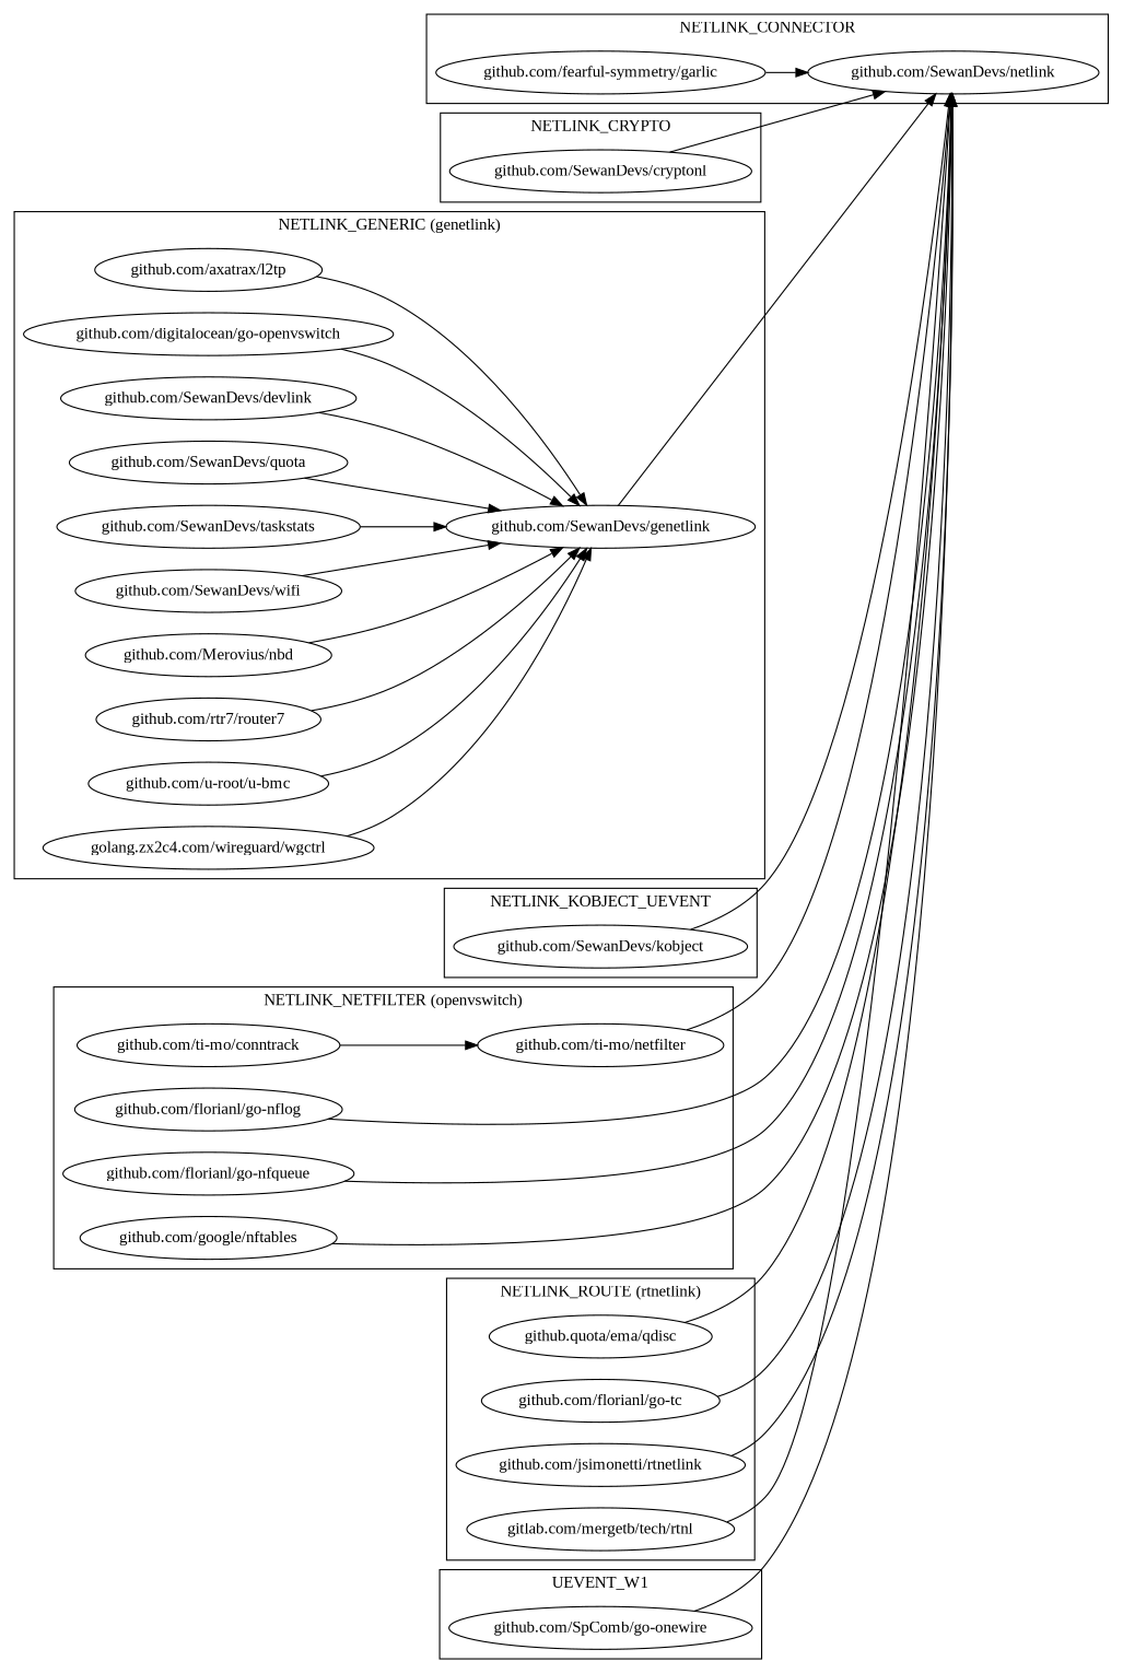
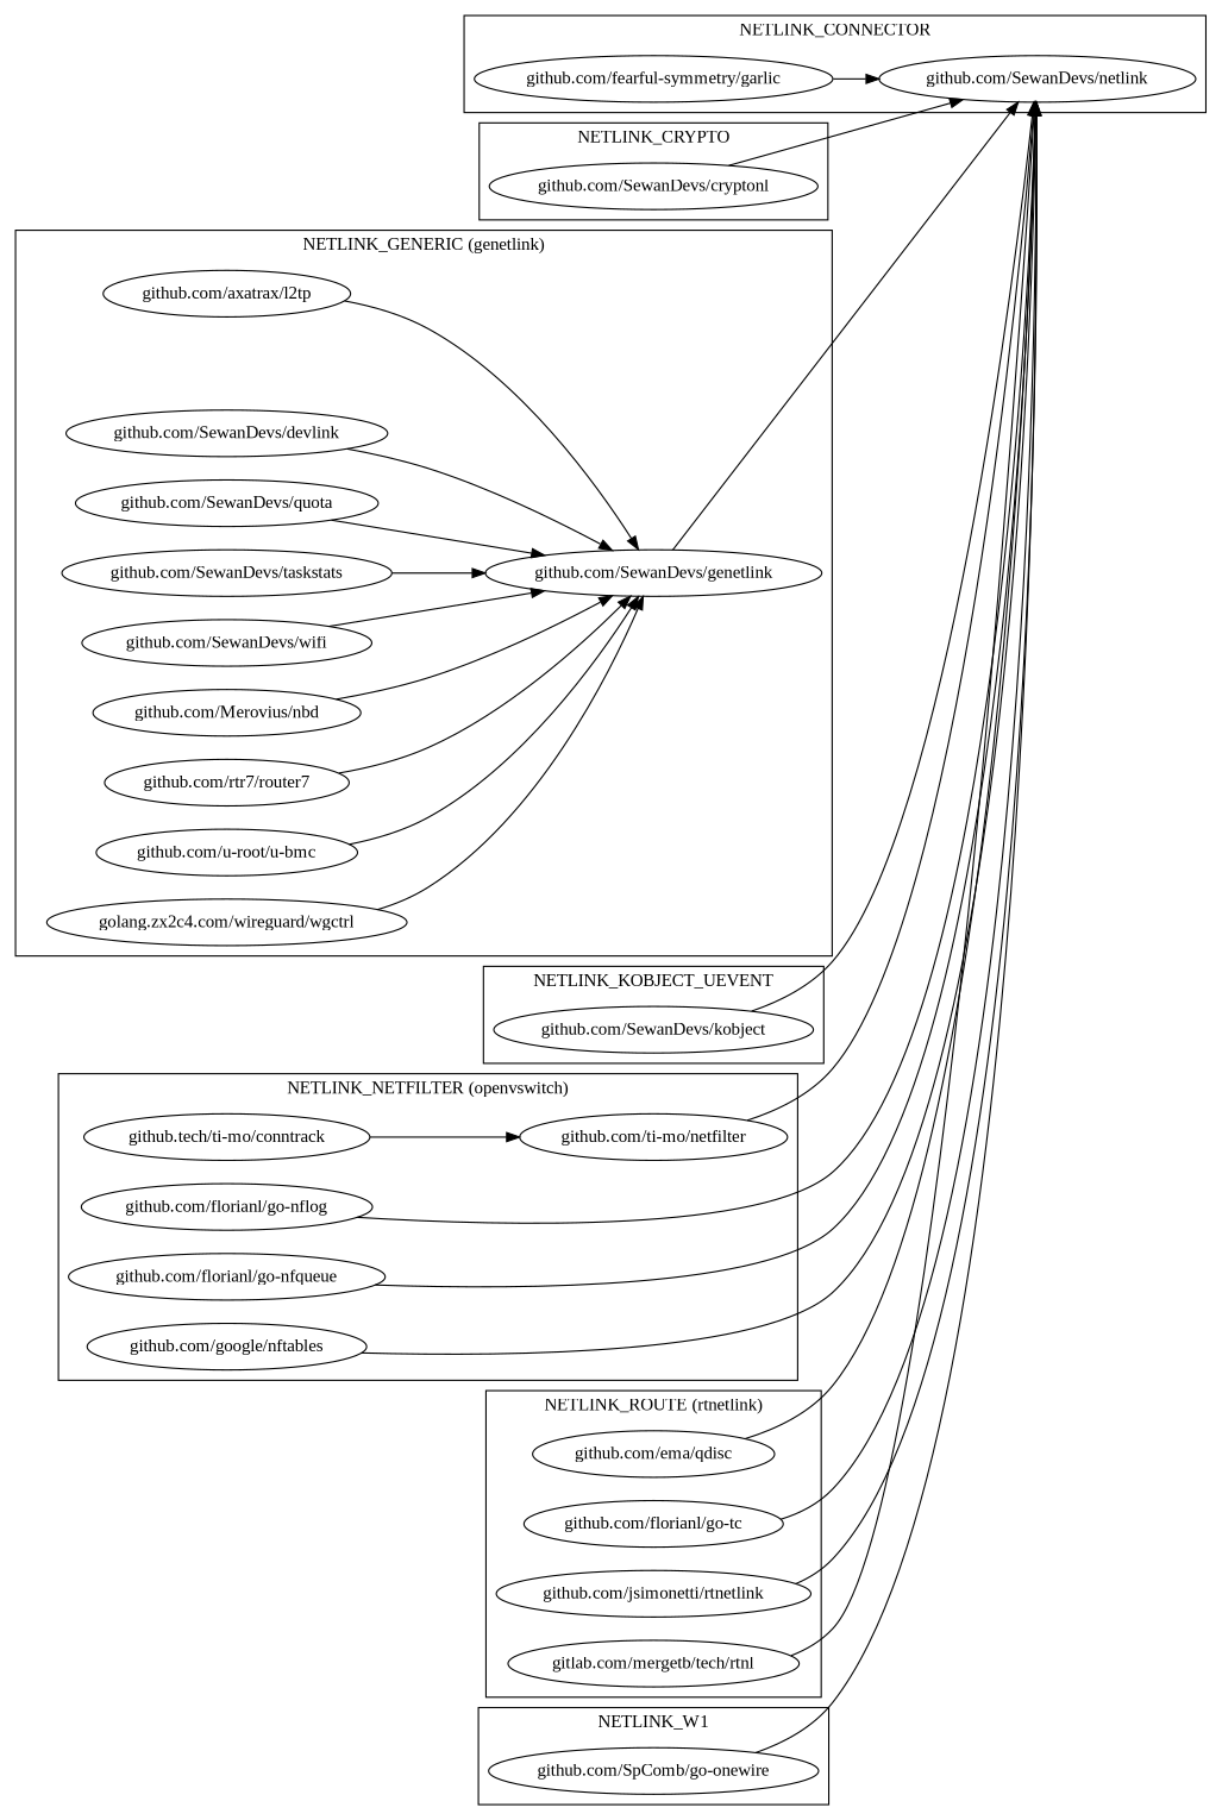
  digraph {
    fontname="Liberation Serif"
    rankdir=LR
    node [fontname="Liberation Serif"]
    edge [fontname="Liberation Serif"]
    "github.com/SewanDevs/netlink"
    "github.com/fearful-symmetry/garlic"
    "github.com/SewanDevs/cryptonl"
    "github.com/SewanDevs/genetlink"
    "github.com/axatrax/l2tp"
-   "github.com/digitalocean/go-openvswitch"
    "github.com/SewanDevs/devlink"
    "github.com/SewanDevs/quota"
    "github.com/SewanDevs/taskstats"
    "github.com/SewanDevs/wifi"
    "github.com/Merovius/nbd"
    "github.com/rtr7/router7"
    "github.com/u-root/u-bmc"
    "golang.zx2c4.com/wireguard/wgctrl"
    "github.com/SewanDevs/kobject"
    "github.com/florianl/go-nflog"
    "github.com/florianl/go-nfqueue"
    "github.com/google/nftables"
    "github.com/ti-mo/netfilter"
-   "github.com/ti-mo/conntrack"
-   "github.com/ema/qdisc" [label="github.quota/ema/qdisc"]
+   "github.com/ti-mo/conntrack" [label="github.tech/ti-mo/conntrack"]
+   "github.com/ema/qdisc"
    "github.com/florianl/go-tc"
    "github.com/jsimonetti/rtnetlink"
    "gitlab.com/mergetb/tech/rtnl"
    "github.com/SpComb/go-onewire"
    subgraph cluster_1 {
      label=NETLINK_CONNECTOR
      "github.com/SewanDevs/netlink"
      "github.com/fearful-symmetry/garlic"
    }
    subgraph cluster_2 {
    }
    subgraph cluster_3 {
      label=NETLINK_CRYPTO
      "github.com/SewanDevs/cryptonl"
    }
    subgraph cluster_4 {
      label="NETLINK_GENERIC (genetlink)"
      "github.com/SewanDevs/genetlink"
      "github.com/axatrax/l2tp"
-     "github.com/digitalocean/go-openvswitch"
      "github.com/SewanDevs/devlink"
      "github.com/SewanDevs/quota"
      "github.com/SewanDevs/taskstats"
      "github.com/SewanDevs/wifi"
      "github.com/Merovius/nbd"
      "github.com/rtr7/router7"
      "github.com/u-root/u-bmc"
      "golang.zx2c4.com/wireguard/wgctrl"
    }
    subgraph cluster_5 {
      label=NETLINK_KOBJECT_UEVENT
      "github.com/SewanDevs/kobject"
    }
    subgraph cluster_6 {
      label="NETLINK_NETFILTER (openvswitch)"
      "github.com/florianl/go-nflog"
      "github.com/florianl/go-nfqueue"
      "github.com/google/nftables"
      "github.com/ti-mo/netfilter"
      "github.com/ti-mo/conntrack"
    }
    subgraph cluster_7 {
      label="NETLINK_ROUTE (rtnetlink)"
      "github.com/ema/qdisc"
      "github.com/florianl/go-tc"
      "github.com/jsimonetti/rtnetlink"
      "gitlab.com/mergetb/tech/rtnl"
    }
    subgraph cluster_8 {
-     label=UEVENT_W1
+     label=NETLINK_W1
      "github.com/SpComb/go-onewire"
    }
    "github.com/fearful-symmetry/garlic" -> "github.com/SewanDevs/netlink"
    "github.com/SewanDevs/cryptonl" -> "github.com/SewanDevs/netlink"
    "github.com/SewanDevs/genetlink" -> "github.com/SewanDevs/netlink"
    "github.com/axatrax/l2tp" -> "github.com/SewanDevs/genetlink"
-   "github.com/digitalocean/go-openvswitch" -> "github.com/SewanDevs/genetlink"
    "github.com/SewanDevs/devlink" -> "github.com/SewanDevs/genetlink"
    "github.com/SewanDevs/quota" -> "github.com/SewanDevs/genetlink"
    "github.com/SewanDevs/taskstats" -> "github.com/SewanDevs/genetlink"
    "github.com/SewanDevs/wifi" -> "github.com/SewanDevs/genetlink"
    "github.com/Merovius/nbd" -> "github.com/SewanDevs/genetlink"
    "github.com/rtr7/router7" -> "github.com/SewanDevs/genetlink"
    "github.com/u-root/u-bmc" -> "github.com/SewanDevs/genetlink"
    "golang.zx2c4.com/wireguard/wgctrl" -> "github.com/SewanDevs/genetlink"
    "github.com/SewanDevs/kobject" -> "github.com/SewanDevs/netlink"
    "github.com/florianl/go-nflog" -> "github.com/SewanDevs/netlink"
    "github.com/florianl/go-nfqueue" -> "github.com/SewanDevs/netlink"
    "github.com/google/nftables" -> "github.com/SewanDevs/netlink"
    "github.com/ti-mo/netfilter" -> "github.com/SewanDevs/netlink"
    "github.com/ti-mo/conntrack" -> "github.com/ti-mo/netfilter"
    "github.com/ema/qdisc" -> "github.com/SewanDevs/netlink"
    "github.com/florianl/go-tc" -> "github.com/SewanDevs/netlink"
    "github.com/jsimonetti/rtnetlink" -> "github.com/SewanDevs/netlink"
    "gitlab.com/mergetb/tech/rtnl" -> "github.com/SewanDevs/netlink"
    "github.com/SpComb/go-onewire" -> "github.com/SewanDevs/netlink"
  }
